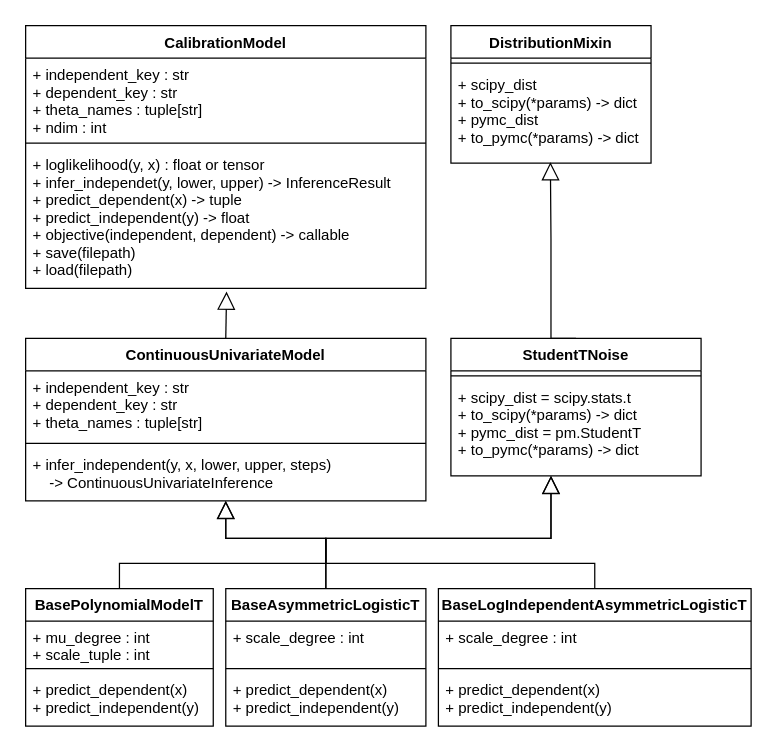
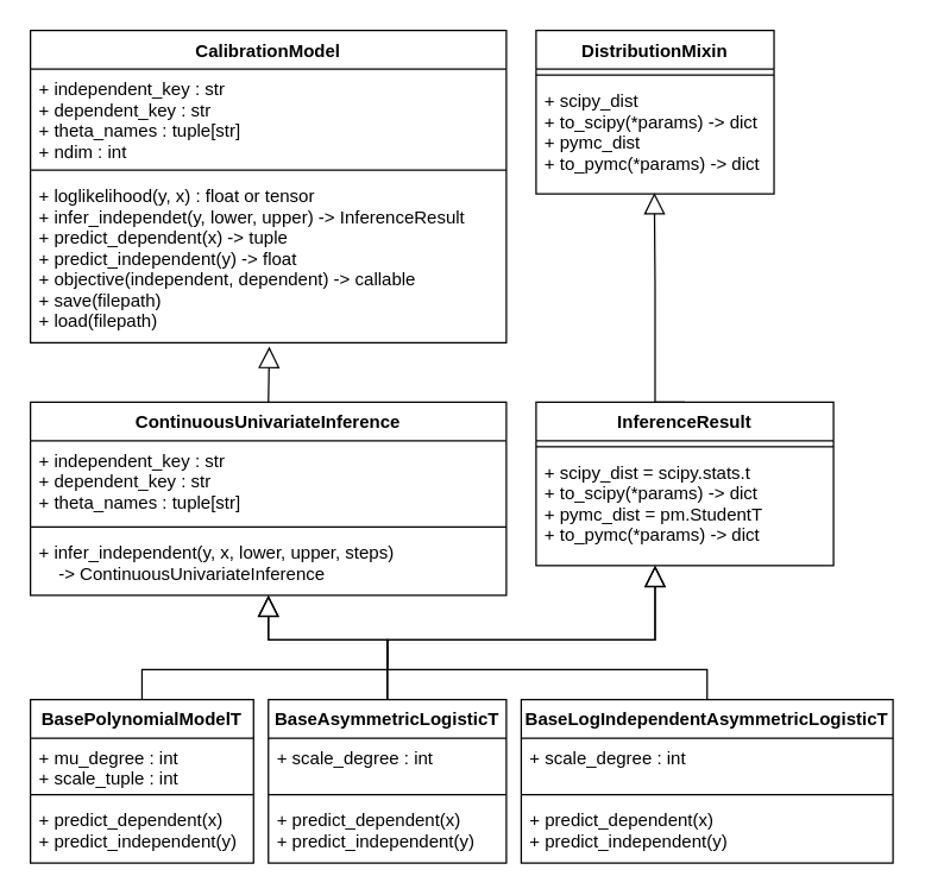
  <mxCell id="0" />
  <mxCell id="1" parent="0" />
  <mxCell id="2" value="CalibrationModel" style="swimlane;fontStyle=1;align=center;verticalAlign=top;childLayout=stackLayout;horizontal=1;startSize=26;horizontalStack=0;resizeParent=1;resizeParentMax=0;resizeLast=0;collapsible=1;marginBottom=0;" parent="1" vertex="1"><mxGeometry width="320" height="210" as="geometry" x="20" y="20" /></mxCell>
  <mxCell id="3" value="+ independent_key : str&#10;+ dependent_key : str&#10;+ theta_names : tuple[str]&#10;+ ndim : int&#10;" style="text;strokeColor=none;fillColor=none;align=left;verticalAlign=top;spacingLeft=4;spacingRight=4;overflow=hidden;rotatable=0;points=[[0,0.5],[1,0.5]];portConstraint=eastwest;" parent="2" vertex="1"><mxGeometry y="26" width="320" height="64" as="geometry" /></mxCell>
  <mxCell id="4" value="" style="line;strokeWidth=1;fillColor=none;align=left;verticalAlign=middle;spacingTop=-1;spacingLeft=3;spacingRight=3;rotatable=0;labelPosition=right;points=[];portConstraint=eastwest;" parent="2" vertex="1"><mxGeometry y="90" width="320" height="8" as="geometry" /></mxCell>
  <mxCell id="5" value="+ loglikelihood(y, x) : float or tensor&#10;+ infer_independet(y, lower, upper) -&gt; InferenceResult&#10;+ predict_dependent(x) -&gt; tuple&#10;+ predict_independent(y) -&gt; float&#10;+ objective(independent, dependent) -&gt; callable&#10;+ save(filepath)&#10;+ load(filepath)" style="text;strokeColor=none;fillColor=none;align=left;verticalAlign=top;spacingLeft=4;spacingRight=4;overflow=hidden;rotatable=0;points=[[0,0.5],[1,0.5]];portConstraint=eastwest;" parent="2" vertex="1"><mxGeometry y="98" width="320" height="112" as="geometry" /></mxCell>
  <mxCell id="6" style="edgeStyle=orthogonalEdgeStyle;rounded=0;orthogonalLoop=1;jettySize=auto;html=1;exitX=0.5;exitY=0;exitDx=0;exitDy=0;entryX=0.5;entryY=1;entryDx=0;entryDy=0;entryPerimeter=0;endArrow=block;endFill=0;endSize=12;strokeWidth=1;" edge="1" parent="1" source="8" target="33"><mxGeometry relative="1" as="geometry"><Array as="points"><mxPoint x="260" y="430" /><mxPoint x="180" y="430" /></Array></mxGeometry></mxCell>
  <mxCell id="7" style="edgeStyle=orthogonalEdgeStyle;rounded=0;orthogonalLoop=1;jettySize=auto;html=1;exitX=0.5;exitY=0;exitDx=0;exitDy=0;endArrow=block;endFill=0;endSize=12;strokeWidth=1;" edge="1" parent="1" source="8"><mxGeometry relative="1" as="geometry"><mxPoint x="440" y="380" as="targetPoint" /><Array as="points"><mxPoint x="260" y="430" /><mxPoint x="440" y="430" /></Array></mxGeometry></mxCell>
  <mxCell id="8" value="BaseAsymmetricLogisticT" style="swimlane;fontStyle=1;align=center;verticalAlign=top;childLayout=stackLayout;horizontal=1;startSize=26;horizontalStack=0;resizeParent=1;resizeParentMax=0;resizeLast=0;collapsible=1;marginBottom=0;" parent="1" vertex="1"><mxGeometry x="180" y="470" width="160" height="110" as="geometry" /></mxCell>
  <mxCell id="9" value="+ scale_degree : int&#10;&#10;&#10;" style="text;strokeColor=none;fillColor=none;align=left;verticalAlign=top;spacingLeft=4;spacingRight=4;overflow=hidden;rotatable=0;points=[[0,0.5],[1,0.5]];portConstraint=eastwest;" parent="8" vertex="1"><mxGeometry y="26" width="160" height="34" as="geometry" /></mxCell>
  <mxCell id="10" value="" style="line;strokeWidth=1;fillColor=none;align=left;verticalAlign=middle;spacingTop=-1;spacingLeft=3;spacingRight=3;rotatable=0;labelPosition=right;points=[];portConstraint=eastwest;" parent="8" vertex="1"><mxGeometry y="60" width="160" height="8" as="geometry" /></mxCell>
  <mxCell id="11" value="+ predict_dependent(x)&#10;+ predict_independent(y)&#10;&#10;&#10;" style="text;strokeColor=none;fillColor=none;align=left;verticalAlign=top;spacingLeft=4;spacingRight=4;overflow=hidden;rotatable=0;points=[[0,0.5],[1,0.5]];portConstraint=eastwest;" parent="8" vertex="1"><mxGeometry y="68" width="160" height="42" as="geometry" /></mxCell>
  <mxCell id="12" style="edgeStyle=orthogonalEdgeStyle;rounded=0;orthogonalLoop=1;jettySize=auto;html=1;exitX=0.5;exitY=0;exitDx=0;exitDy=0;entryX=0.4;entryY=0.998;entryDx=0;entryDy=0;entryPerimeter=0;endArrow=block;endFill=0;endSize=12;strokeWidth=1;" edge="1" parent="1" source="13" target="25"><mxGeometry relative="1" as="geometry"><Array as="points"><mxPoint x="95" y="450" /><mxPoint x="260" y="450" /><mxPoint x="260" y="430" /><mxPoint x="440" y="430" /></Array></mxGeometry></mxCell>
  <mxCell id="13" value="BasePolynomialModelT" style="swimlane;fontStyle=1;align=center;verticalAlign=top;childLayout=stackLayout;horizontal=1;startSize=26;horizontalStack=0;resizeParent=1;resizeParentMax=0;resizeLast=0;collapsible=1;marginBottom=0;" parent="1" vertex="1"><mxGeometry y="470" width="150" height="110" as="geometry" x="20" /></mxCell>
  <mxCell id="14" value="+ mu_degree : int&#10;+ scale_tuple : int&#10;" style="text;strokeColor=none;fillColor=none;align=left;verticalAlign=top;spacingLeft=4;spacingRight=4;overflow=hidden;rotatable=0;points=[[0,0.5],[1,0.5]];portConstraint=eastwest;" parent="13" vertex="1"><mxGeometry y="26" width="150" height="34" as="geometry" /></mxCell>
  <mxCell id="15" value="" style="line;strokeWidth=1;fillColor=none;align=left;verticalAlign=middle;spacingTop=-1;spacingLeft=3;spacingRight=3;rotatable=0;labelPosition=right;points=[];portConstraint=eastwest;" parent="13" vertex="1"><mxGeometry y="60" width="150" height="8" as="geometry" /></mxCell>
  <mxCell id="16" value="+ predict_dependent(x)&#10;+ predict_independent(y)&#10;" style="text;strokeColor=none;fillColor=none;align=left;verticalAlign=top;spacingLeft=4;spacingRight=4;overflow=hidden;rotatable=0;points=[[0,0.5],[1,0.5]];portConstraint=eastwest;" parent="13" vertex="1"><mxGeometry y="68" width="150" height="42" as="geometry" /></mxCell>
  <mxCell id="17" style="edgeStyle=orthogonalEdgeStyle;rounded=0;orthogonalLoop=1;jettySize=auto;html=1;exitX=0.5;exitY=0;exitDx=0;exitDy=0;entryX=0.5;entryY=0.997;entryDx=0;entryDy=0;entryPerimeter=0;endArrow=block;endFill=0;endSize=12;strokeWidth=1;" edge="1" parent="1" source="18" target="33"><mxGeometry relative="1" as="geometry"><Array as="points"><mxPoint x="475" y="450" /><mxPoint x="260" y="450" /><mxPoint x="260" y="430" /><mxPoint x="180" y="430" /></Array></mxGeometry></mxCell>
  <mxCell id="18" value="BaseLogIndependentAsymmetricLogisticT" style="swimlane;fontStyle=1;align=center;verticalAlign=top;childLayout=stackLayout;horizontal=1;startSize=26;horizontalStack=0;resizeParent=1;resizeParentMax=0;resizeLast=0;collapsible=1;marginBottom=0;" parent="1" vertex="1"><mxGeometry x="350" y="470" width="250" height="110" as="geometry" /></mxCell>
  <mxCell id="19" value="+ scale_degree : int&#10;&#10;" style="text;strokeColor=none;fillColor=none;align=left;verticalAlign=top;spacingLeft=4;spacingRight=4;overflow=hidden;rotatable=0;points=[[0,0.5],[1,0.5]];portConstraint=eastwest;" parent="18" vertex="1"><mxGeometry y="26" width="250" height="34" as="geometry" /></mxCell>
  <mxCell id="20" value="" style="line;strokeWidth=1;fillColor=none;align=left;verticalAlign=middle;spacingTop=-1;spacingLeft=3;spacingRight=3;rotatable=0;labelPosition=right;points=[];portConstraint=eastwest;" parent="18" vertex="1"><mxGeometry y="60" width="250" height="8" as="geometry" /></mxCell>
  <mxCell id="21" value="+ predict_dependent(x)&#10;+ predict_independent(y)&#10;&#10;&#10;" style="text;strokeColor=none;fillColor=none;align=left;verticalAlign=top;spacingLeft=4;spacingRight=4;overflow=hidden;rotatable=0;points=[[0,0.5],[1,0.5]];portConstraint=eastwest;" parent="18" vertex="1"><mxGeometry y="68" width="250" height="42" as="geometry" /></mxCell>
  <mxCell id="22" style="edgeStyle=orthogonalEdgeStyle;rounded=0;orthogonalLoop=1;jettySize=auto;html=1;exitX=0.5;exitY=0;exitDx=0;exitDy=0;entryX=0.497;entryY=0.989;entryDx=0;entryDy=0;entryPerimeter=0;endArrow=block;endFill=0;endSize=12;strokeWidth=1;" edge="1" parent="1" source="23" target="28"><mxGeometry relative="1" as="geometry"><Array as="points"><mxPoint x="440" y="190" /><mxPoint x="440" y="165" /></Array></mxGeometry></mxCell>
- <mxCell id="23" value="StudentTNoise" style="swimlane;fontStyle=1;align=center;verticalAlign=top;childLayout=stackLayout;horizontal=1;startSize=26;horizontalStack=0;resizeParent=1;resizeParentMax=0;resizeLast=0;collapsible=1;marginBottom=0;" vertex="1" parent="1"><mxGeometry x="360" y="270" width="200" height="110" as="geometry" /></mxCell>
+ <mxCell id="23" value="InferenceResult" style="swimlane;fontStyle=1;align=center;verticalAlign=top;childLayout=stackLayout;horizontal=1;startSize=26;horizontalStack=0;resizeParent=1;resizeParentMax=0;resizeLast=0;collapsible=1;marginBottom=0;" vertex="1" parent="1"><mxGeometry x="360" y="270" width="200" height="110" as="geometry" /></mxCell>
  <mxCell id="24" value="" style="line;strokeWidth=1;fillColor=none;align=left;verticalAlign=middle;spacingTop=-1;spacingLeft=3;spacingRight=3;rotatable=0;labelPosition=right;points=[];portConstraint=eastwest;" vertex="1" parent="23"><mxGeometry y="26" width="200" height="8" as="geometry" /></mxCell>
  <mxCell id="25" value="+ scipy_dist = scipy.stats.t&#10;+ to_scipy(*params) -&gt; dict&#10;+ pymc_dist = pm.StudentT&#10;+ to_pymc(*params) -&gt; dict&#10;" style="text;strokeColor=none;fillColor=none;align=left;verticalAlign=top;spacingLeft=4;spacingRight=4;overflow=hidden;rotatable=0;points=[[0,0.5],[1,0.5]];portConstraint=eastwest;" vertex="1" parent="23"><mxGeometry y="34" width="200" height="76" as="geometry" /></mxCell>
  <mxCell id="26" value="DistributionMixin" style="swimlane;fontStyle=1;align=center;verticalAlign=top;childLayout=stackLayout;horizontal=1;startSize=26;horizontalStack=0;resizeParent=1;resizeParentMax=0;resizeLast=0;collapsible=1;marginBottom=0;" vertex="1" parent="1"><mxGeometry x="360" width="160" height="110" as="geometry" y="20" /></mxCell>
  <mxCell id="27" value="" style="line;strokeWidth=1;fillColor=none;align=left;verticalAlign=middle;spacingTop=-1;spacingLeft=3;spacingRight=3;rotatable=0;labelPosition=right;points=[];portConstraint=eastwest;" vertex="1" parent="26"><mxGeometry y="26" width="160" height="8" as="geometry" /></mxCell>
  <mxCell id="28" value="+ scipy_dist&#10;+ to_scipy(*params) -&gt; dict&#10;+ pymc_dist&#10;+ to_pymc(*params) -&gt; dict&#10;" style="text;strokeColor=none;fillColor=none;align=left;verticalAlign=top;spacingLeft=4;spacingRight=4;overflow=hidden;rotatable=0;points=[[0,0.5],[1,0.5]];portConstraint=eastwest;" vertex="1" parent="26"><mxGeometry y="34" width="160" height="76" as="geometry" /></mxCell>
  <mxCell id="29" style="edgeStyle=orthogonalEdgeStyle;rounded=0;orthogonalLoop=1;jettySize=auto;html=1;exitX=0.5;exitY=0;exitDx=0;exitDy=0;entryX=0.502;entryY=1.023;entryDx=0;entryDy=0;entryPerimeter=0;endArrow=block;endFill=0;endSize=12;strokeWidth=1;" edge="1" parent="1" source="30" target="5"><mxGeometry relative="1" as="geometry" /></mxCell>
- <mxCell id="30" value="ContinuousUnivariateModel" style="swimlane;fontStyle=1;align=center;verticalAlign=top;childLayout=stackLayout;horizontal=1;startSize=26;horizontalStack=0;resizeParent=1;resizeParentMax=0;resizeLast=0;collapsible=1;marginBottom=0;" vertex="1" parent="1"><mxGeometry y="270" width="320" height="130" as="geometry" x="20" /></mxCell>
+ <mxCell id="30" value="ContinuousUnivariateInference" style="swimlane;fontStyle=1;align=center;verticalAlign=top;childLayout=stackLayout;horizontal=1;startSize=26;horizontalStack=0;resizeParent=1;resizeParentMax=0;resizeLast=0;collapsible=1;marginBottom=0;" vertex="1" parent="1"><mxGeometry y="270" width="320" height="130" as="geometry" x="20" /></mxCell>
  <mxCell id="31" value="+ independent_key : str&#10;+ dependent_key : str&#10;+ theta_names : tuple[str]&#10;" style="text;strokeColor=none;fillColor=none;align=left;verticalAlign=top;spacingLeft=4;spacingRight=4;overflow=hidden;rotatable=0;points=[[0,0.5],[1,0.5]];portConstraint=eastwest;" vertex="1" parent="30"><mxGeometry y="26" width="320" height="54" as="geometry" /></mxCell>
  <mxCell id="32" value="" style="line;strokeWidth=1;fillColor=none;align=left;verticalAlign=middle;spacingTop=-1;spacingLeft=3;spacingRight=3;rotatable=0;labelPosition=right;points=[];portConstraint=eastwest;" vertex="1" parent="30"><mxGeometry y="80" width="320" height="8" as="geometry" /></mxCell>
  <mxCell id="33" value="+ infer_independent(y, x, lower, upper, steps)&#10;    -&gt; ContinuousUnivariateInference" style="text;strokeColor=none;fillColor=none;align=left;verticalAlign=top;spacingLeft=4;spacingRight=4;overflow=hidden;rotatable=0;points=[[0,0.5],[1,0.5]];portConstraint=eastwest;" vertex="1" parent="30"><mxGeometry y="88" width="320" height="42" as="geometry" /></mxCell>
